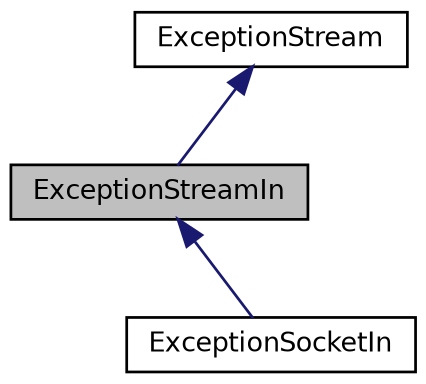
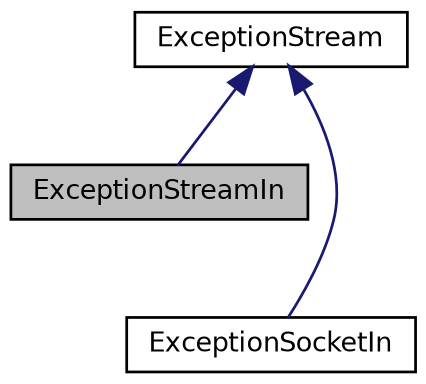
  digraph {
    node [color=black fillcolor=white fontname=Helvetica fontsize=10 shape=record style=filled]
    edge [color=midnightblue dir=back fontname=Helvetica fontsize=10 labelfontname=Helvetica labelfontsize=10 style=solid]
    n1 [fillcolor=grey75 fontcolor=black height=0.2 label=ExceptionStreamIn width=0.4]
    n2 [height=0.2 label=ExceptionSocketIn width=0.4]
    n3 [height=0.2 label=ExceptionStream width=0.4]
-   n1 -> n2
+   n3 -> n2
    n3 -> n1
  }
